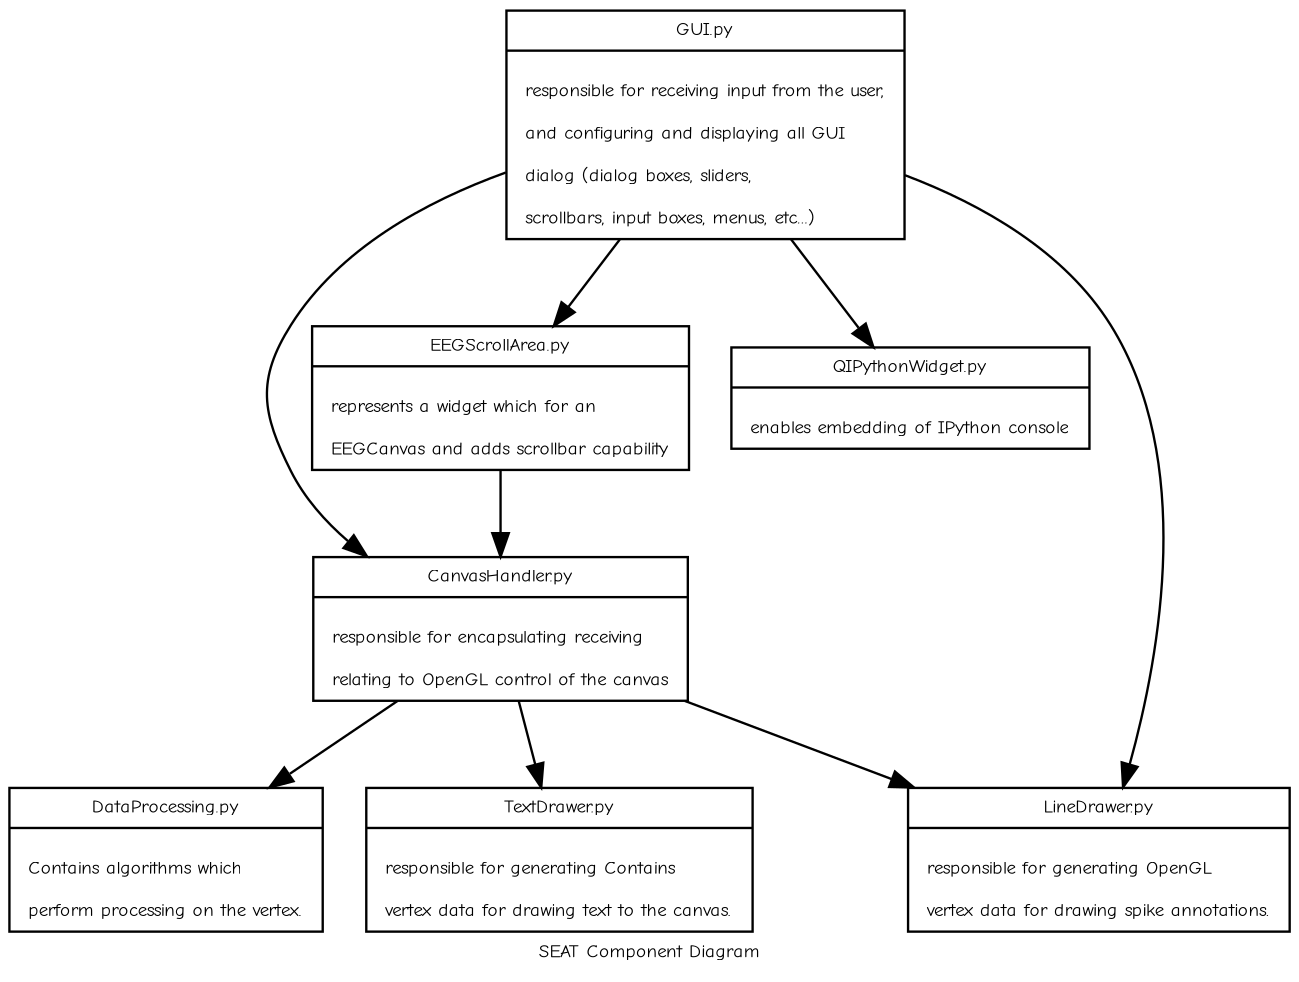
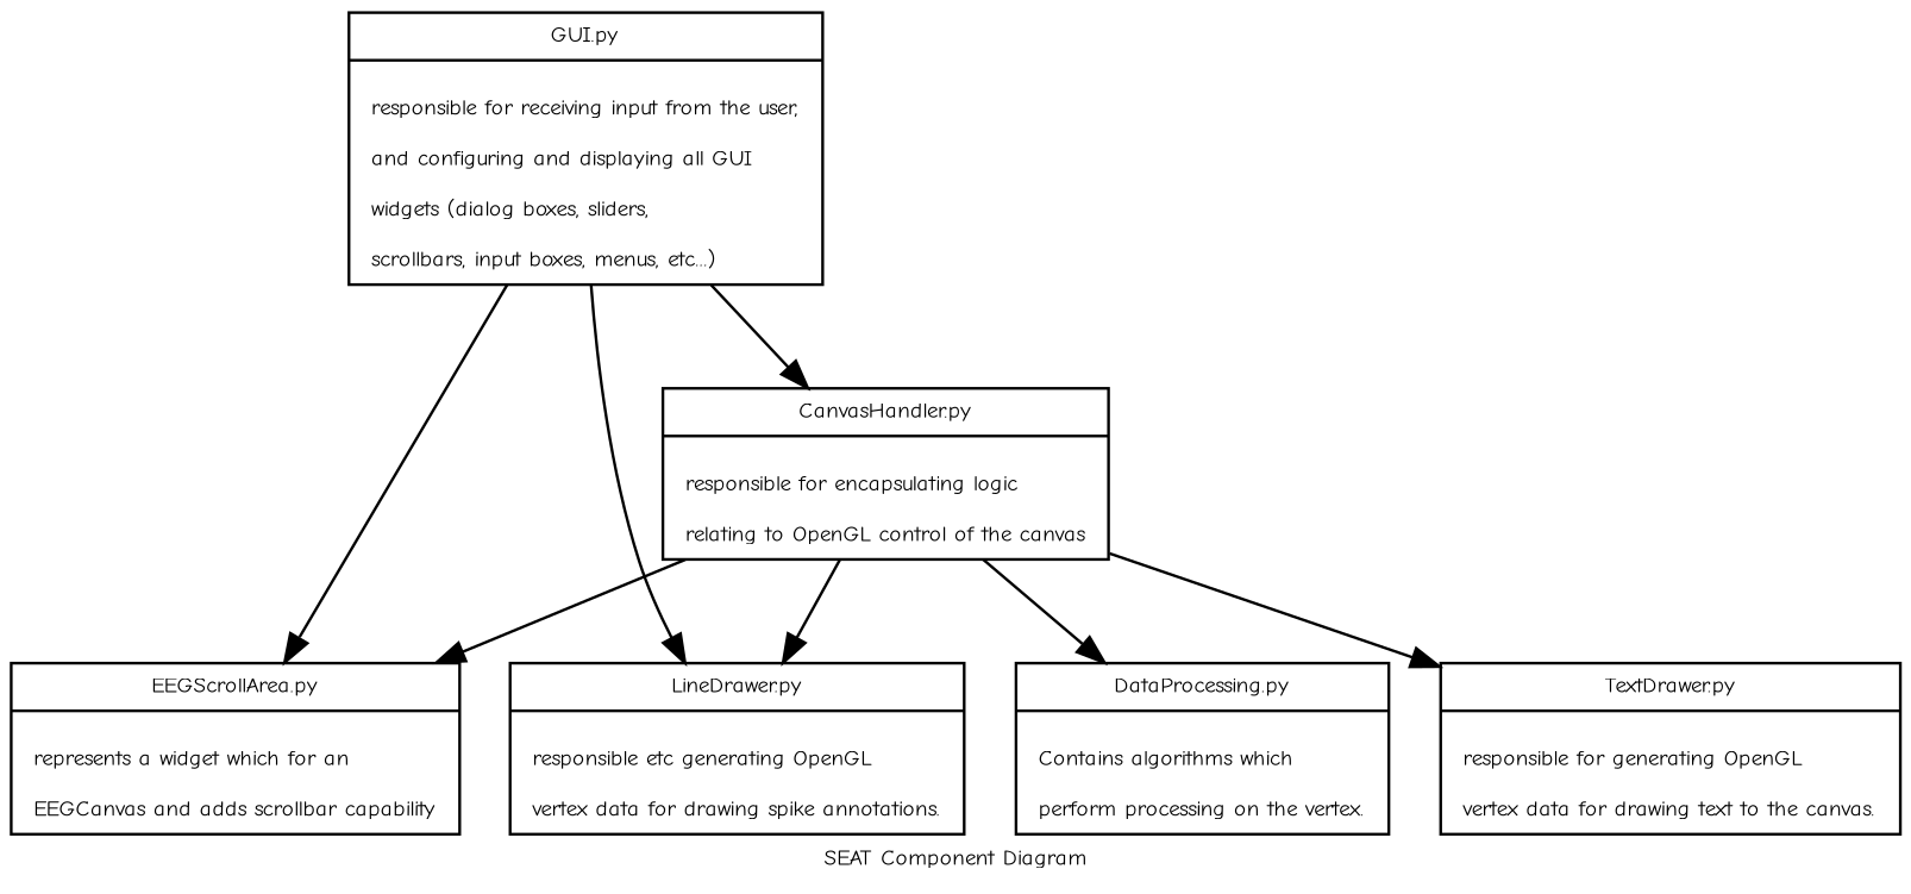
  digraph {
    fontname="Comic Neue"
    fontsize=8
    label="SEAT Component Diagram"
    node [fontname="Comic Neue" fontsize=8 shape=record]
    edge [fontname="Comic Neue" fontsize=8]
-   n1 [label="{GUI.py|\nresponsible for receiving input from the user,\l\nand configuring and displaying all GUI\l\ndialog (dialog boxes, sliders,\l\nscrollbars, input boxes, menus, etc...)\l}"]
-   n2 [label="{CanvasHandler.py|\nresponsible for encapsulating receiving\l\nrelating to OpenGL control of the canvas}"]
+   n1 [label="{GUI.py|\nresponsible for receiving input from the user,\l\nand configuring and displaying all GUI\l\nwidgets (dialog boxes, sliders,\l\nscrollbars, input boxes, menus, etc...)\l}"]
+   n2 [label="{CanvasHandler.py|\nresponsible for encapsulating logic\l\nrelating to OpenGL control of the canvas}"]
    n3 [label="{EEGScrollArea.py|\nrepresents a widget which for an\l\nEEGCanvas and adds scrollbar capability\l}"]
-   n4 [label="{QIPythonWidget.py|\nenables embedding of IPython console\l}"]
-   n5 [label="{LineDrawer.py|\nresponsible for generating OpenGL\l\nvertex data for drawing spike annotations.}"]
+   n5 [label="{LineDrawer.py|\nresponsible etc generating OpenGL\l\nvertex data for drawing spike annotations.}"]
    n6 [label="{DataProcessing.py|\nContains algorithms which\l\nperform processing on the vertex.}"]
-   n7 [label="{TextDrawer.py|\nresponsible for generating Contains\l\nvertex data for drawing text to the canvas.}"]
+   n7 [label="{TextDrawer.py|\nresponsible for generating OpenGL\l\nvertex data for drawing text to the canvas.}"]
    n1 -> n2
    n1 -> n3
-   n1 -> n4
    n1 -> n5
    n2 -> n5
    n2 -> n6
    n2 -> n7
-   n3 -> n2
+   n2 -> n3
  }
